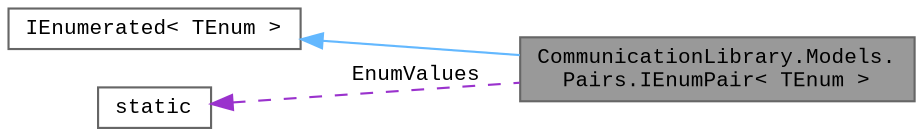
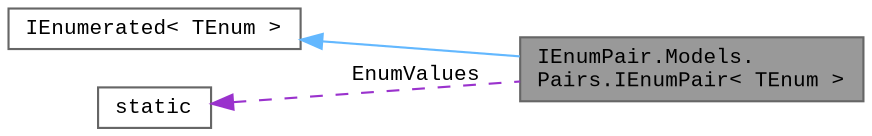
  digraph {
    fontname="Liberation Mono"
    rankdir=LR
    node [color=gray40 fillcolor=white fontname="Liberation Mono" fontsize=10 shape=box style=filled]
    edge [dir=back fontname="Liberation Mono" fontsize=10 labelfontname=Helvetica labelfontsize=10]
-   n1 [fillcolor=grey60 fontcolor=black height=0.2 label="CommunicationLibrary.Models.\lPairs.IEnumPair\< TEnum \>" width=0.4]
+   n1 [fillcolor=grey60 fontcolor=black height=0.2 label="IEnumPair.Models.\lPairs.IEnumPair\< TEnum \>" width=0.4]
    n2 [height=0.2 label="IEnumerated\< TEnum \>" width=0.4]
    n3 [height=0.2 label=static width=0.4]
    n2 -> n1 [color=steelblue1 style=solid]
    n3 -> n1 [color=darkorchid3 label=" EnumValues" style=dashed]
  }
